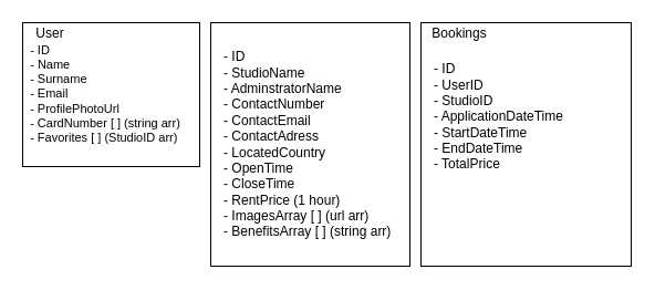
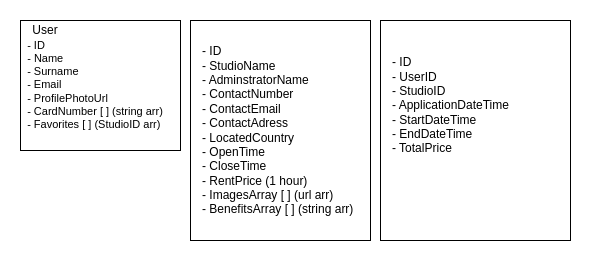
  <mxCell id="0" />
  <mxCell id="1" parent="0" />
  <mxCell id="2" value="" style="rounded=0;whiteSpace=wrap;html=1;" vertex="1" parent="1"><mxGeometry x="20" y="20" width="160" height="130" as="geometry" /></mxCell>
  <mxCell id="3" value="&lt;font style=&quot;font-size: 12px&quot;&gt;User&lt;/font&gt;" style="text;html=1;strokeColor=none;fillColor=none;align=center;verticalAlign=middle;whiteSpace=wrap;rounded=0;" vertex="1" parent="1"><mxGeometry x="30" y="25" width="30" height="10" as="geometry" /></mxCell>
  <mxCell id="4" value="&lt;div style=&quot;text-align: left ; font-size: 11px&quot;&gt;&lt;font style=&quot;font-size: 11px&quot;&gt;- ID&lt;/font&gt;&lt;/div&gt;&lt;div style=&quot;text-align: left ; font-size: 11px&quot;&gt;&lt;font style=&quot;font-size: 11px&quot;&gt;&lt;font style=&quot;font-size: 11px&quot;&gt;- &lt;/font&gt;&lt;font style=&quot;font-size: 11px&quot;&gt;Name&lt;/font&gt;&lt;/font&gt;&lt;/div&gt;&lt;div style=&quot;text-align: left ; font-size: 11px&quot;&gt;&lt;span&gt;&lt;font style=&quot;font-size: 11px&quot;&gt;- Surname&lt;/font&gt;&lt;/span&gt;&lt;/div&gt;&lt;div style=&quot;text-align: left ; font-size: 11px&quot;&gt;&lt;font style=&quot;font-size: 11px&quot;&gt;- Email&lt;/font&gt;&lt;/div&gt;&lt;div style=&quot;text-align: left ; font-size: 11px&quot;&gt;&lt;font style=&quot;font-size: 11px&quot;&gt;- ProfilePhotoUrl&lt;/font&gt;&lt;/div&gt;&lt;div style=&quot;text-align: left ; font-size: 11px&quot;&gt;&lt;font style=&quot;font-size: 11px&quot;&gt;- CardNumber [ ] (string arr)&lt;/font&gt;&lt;/div&gt;&lt;div style=&quot;text-align: left ; font-size: 11px&quot;&gt;&lt;font style=&quot;font-size: 11px&quot;&gt;- Favorites [ ] (StudioID arr)&lt;/font&gt;&lt;/div&gt;&lt;div style=&quot;text-align: left ; font-size: 11px&quot;&gt;&lt;span&gt;&lt;br&gt;&lt;/span&gt;&lt;/div&gt;" style="text;html=1;strokeColor=none;fillColor=none;align=center;verticalAlign=middle;whiteSpace=wrap;rounded=0;" vertex="1" parent="1"><mxGeometry x="20" y="52.5" width="150" height="77.5" as="geometry" /></mxCell>
  <mxCell id="5" value="" style="rounded=0;whiteSpace=wrap;html=1;" vertex="1" parent="1"><mxGeometry x="190" y="20" width="180" height="220" as="geometry" /></mxCell>
  <mxCell id="6" value="- ID&lt;br&gt;- StudioName&lt;br&gt;- AdminstratorName&lt;br&gt;- ContactNumber&lt;br&gt;- ContactEmail&lt;br&gt;- ContactAdress&lt;br&gt;- LocatedCountry&lt;br&gt;- OpenTime&lt;br&gt;- CloseTime&lt;br&gt;- RentPrice (1 hour)&lt;br&gt;- ImagesArray [ ] (url arr)&lt;br&gt;- BenefitsArray [ ] (string arr)" style="text;html=1;strokeColor=none;fillColor=none;align=left;verticalAlign=middle;whiteSpace=wrap;rounded=0;" vertex="1" parent="1"><mxGeometry x="200" y="52.5" width="170" height="155" as="geometry" /></mxCell>
  <mxCell id="7" value="" style="rounded=0;whiteSpace=wrap;html=1;" vertex="1" parent="1"><mxGeometry x="380" y="20" width="190" height="220" as="geometry" /></mxCell>
- <mxCell id="8" value="Bookings" style="text;html=1;strokeColor=none;fillColor=none;align=center;verticalAlign=middle;whiteSpace=wrap;rounded=0;" vertex="1" parent="1"><mxGeometry x="385" y="20" width="60" height="20" as="geometry" /></mxCell>
  <mxCell id="9" value="- ID&lt;br&gt;- UserID&lt;br&gt;- StudioID&lt;br&gt;- ApplicationDateTime&lt;br&gt;- StartDateTime&lt;br&gt;- EndDateTime&lt;br&gt;- TotalPrice" style="text;html=1;strokeColor=none;fillColor=none;align=left;verticalAlign=middle;whiteSpace=wrap;rounded=0;" vertex="1" parent="1"><mxGeometry x="390" y="40" width="130" height="130" as="geometry" /></mxCell>
